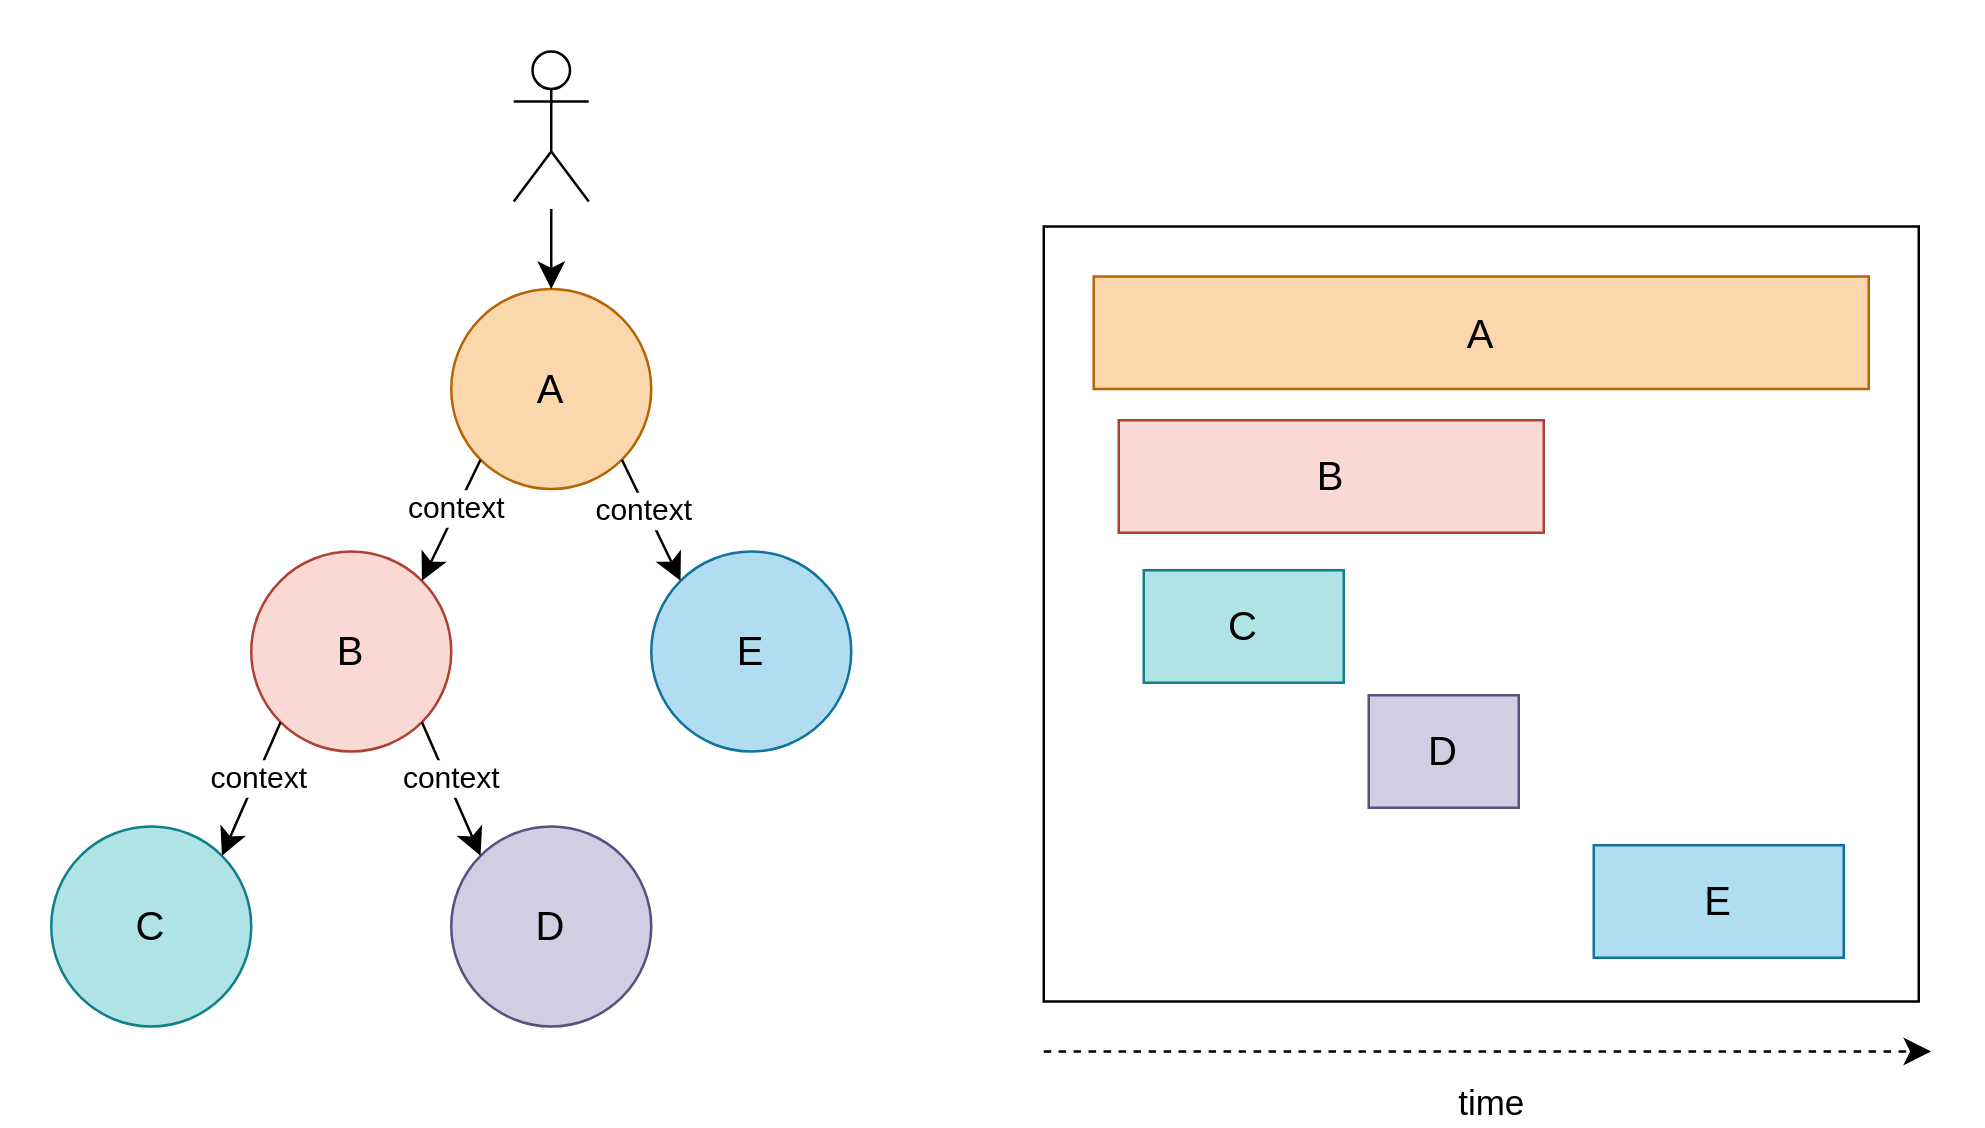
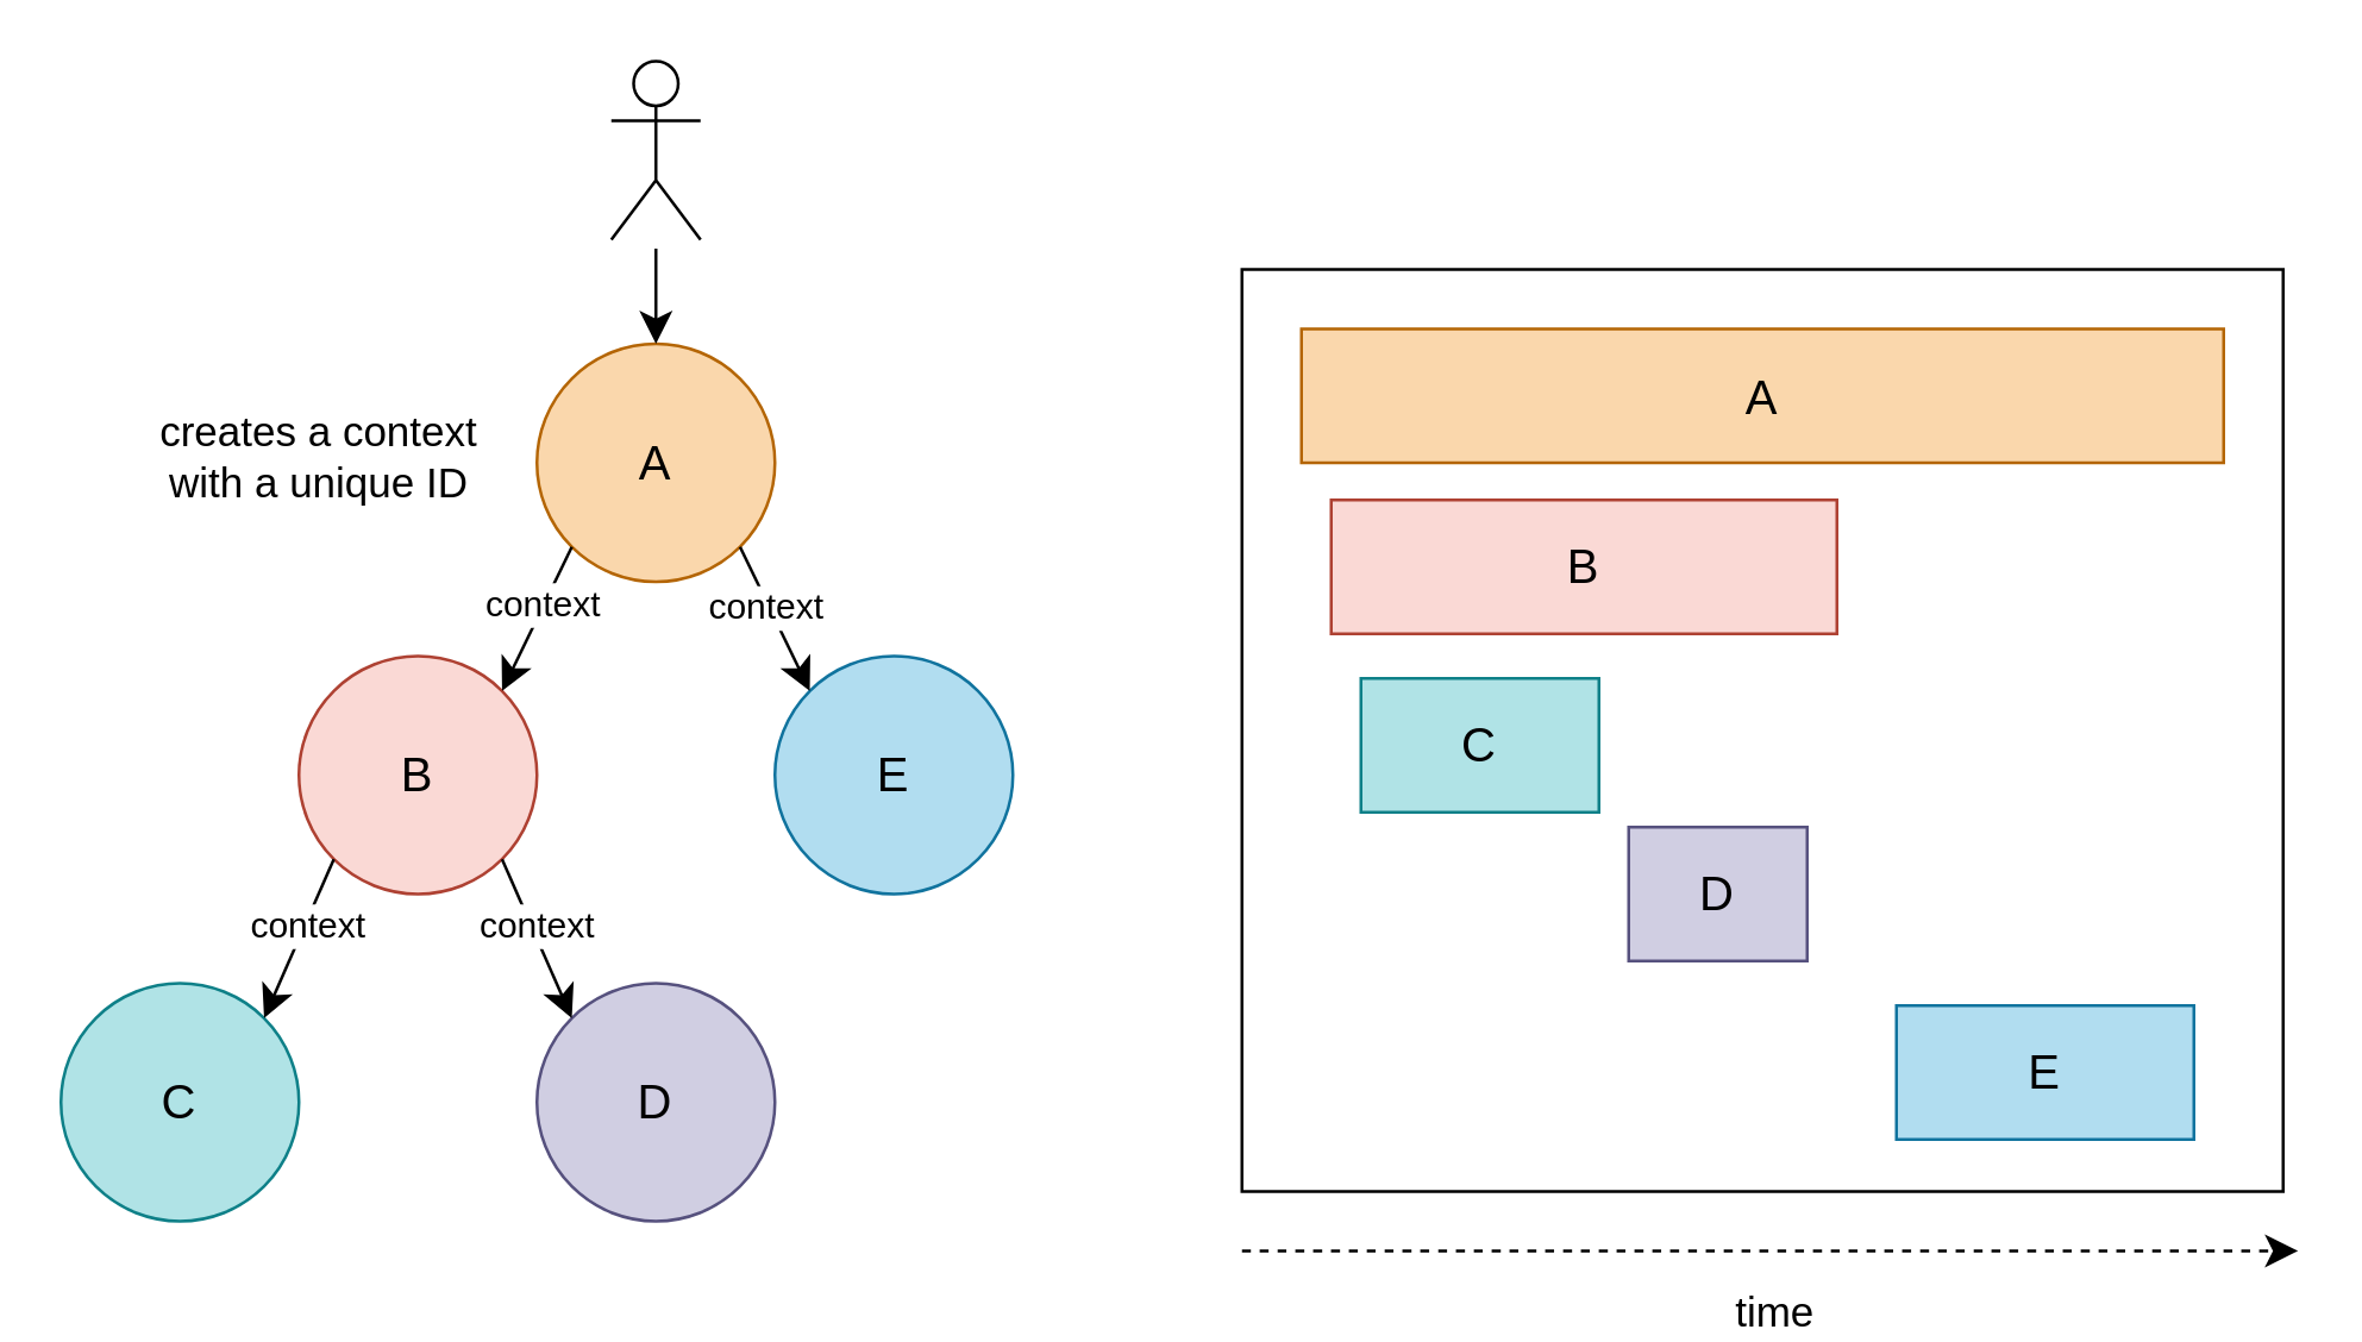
  <mxCell id="0" />
  <mxCell id="1" parent="0" />
  <mxCell id="2" value="" style="rounded=0;whiteSpace=wrap;html=1;fillColor=none;" vertex="1" parent="1"><mxGeometry x="417" y="90" width="350" height="310" as="geometry" /></mxCell>
  <mxCell id="3" value="B" style="ellipse;whiteSpace=wrap;html=1;aspect=fixed;fontSize=16;fillColor=#fad9d5;strokeColor=#ae4132;" vertex="1" parent="1"><mxGeometry x="100" y="220" width="80" height="80" as="geometry" /></mxCell>
  <mxCell id="4" value="A" style="ellipse;whiteSpace=wrap;html=1;aspect=fixed;fontSize=16;fillColor=#fad7ac;strokeColor=#b46504;" vertex="1" parent="1"><mxGeometry x="180" y="115" width="80" height="80" as="geometry" /></mxCell>
  <mxCell id="5" value="E" style="ellipse;whiteSpace=wrap;html=1;aspect=fixed;fontSize=16;fillColor=#b1ddf0;strokeColor=#10739e;" vertex="1" parent="1"><mxGeometry x="260" y="220" width="80" height="80" as="geometry" /></mxCell>
  <mxCell id="6" value="C" style="ellipse;whiteSpace=wrap;html=1;aspect=fixed;fontSize=16;fillColor=#b0e3e6;strokeColor=#0e8088;" vertex="1" parent="1"><mxGeometry x="20" y="330" width="80" height="80" as="geometry" /></mxCell>
  <mxCell id="7" value="D" style="ellipse;whiteSpace=wrap;html=1;aspect=fixed;fontSize=16;fillColor=#d0cee2;strokeColor=#56517e;" vertex="1" parent="1"><mxGeometry x="180" y="330" width="80" height="80" as="geometry" /></mxCell>
  <mxCell id="8" value="" style="endArrow=classic;html=1;rounded=0;fontSize=12;startSize=8;endSize=8;curved=1;entryX=0.5;entryY=0;entryDx=0;entryDy=0;" edge="1" parent="1" target="4"><mxGeometry width="50" height="50" relative="1" as="geometry"><mxPoint x="220" y="83" as="sourcePoint" /><mxPoint x="272" y="236" as="targetPoint" /></mxGeometry></mxCell>
  <mxCell id="9" value="" style="endArrow=classic;html=1;rounded=0;fontSize=12;startSize=8;endSize=8;curved=1;entryX=1;entryY=0;entryDx=0;entryDy=0;exitX=0;exitY=1;exitDx=0;exitDy=0;" edge="1" parent="1" source="4" target="3"><mxGeometry width="50" height="50" relative="1" as="geometry"><mxPoint x="230" y="69" as="sourcePoint" /><mxPoint x="230" y="125" as="targetPoint" /></mxGeometry></mxCell>
  <mxCell id="10" value="context" style="edgeLabel;html=1;align=center;verticalAlign=middle;resizable=0;points=[];fontSize=12;" vertex="1" connectable="0" parent="9"><mxGeometry x="-0.167" y="-1" relative="1" as="geometry"><mxPoint as="offset" /></mxGeometry></mxCell>
  <mxCell id="11" value="" style="endArrow=classic;html=1;rounded=0;fontSize=12;startSize=8;endSize=8;curved=1;entryX=0;entryY=0;entryDx=0;entryDy=0;exitX=1;exitY=1;exitDx=0;exitDy=0;" edge="1" parent="1" source="4" target="5"><mxGeometry width="50" height="50" relative="1" as="geometry"><mxPoint x="202" y="193" as="sourcePoint" /><mxPoint x="178" y="248" as="targetPoint" /></mxGeometry></mxCell>
  <mxCell id="12" value="context" style="edgeLabel;html=1;align=center;verticalAlign=middle;resizable=0;points=[];fontSize=12;" vertex="1" connectable="0" parent="11"><mxGeometry x="-0.182" y="-2" relative="1" as="geometry"><mxPoint as="offset" /></mxGeometry></mxCell>
  <mxCell id="13" value="" style="endArrow=classic;html=1;rounded=0;fontSize=12;startSize=8;endSize=8;curved=1;entryX=0;entryY=0;entryDx=0;entryDy=0;exitX=1;exitY=1;exitDx=0;exitDy=0;" edge="1" parent="1" source="3" target="7"><mxGeometry width="50" height="50" relative="1" as="geometry"><mxPoint x="202" y="193" as="sourcePoint" /><mxPoint x="178" y="248" as="targetPoint" /></mxGeometry></mxCell>
  <mxCell id="14" value="context" style="edgeLabel;html=1;align=center;verticalAlign=middle;resizable=0;points=[];fontSize=12;" vertex="1" connectable="0" parent="13"><mxGeometry x="-0.126" y="2" relative="1" as="geometry"><mxPoint x="-1" as="offset" /></mxGeometry></mxCell>
  <mxCell id="15" value="" style="endArrow=classic;html=1;rounded=0;fontSize=12;startSize=8;endSize=8;curved=1;entryX=1;entryY=0;entryDx=0;entryDy=0;exitX=0;exitY=1;exitDx=0;exitDy=0;" edge="1" parent="1" source="3" target="6"><mxGeometry width="50" height="50" relative="1" as="geometry"><mxPoint x="178" y="304" as="sourcePoint" /><mxPoint x="202" y="359" as="targetPoint" /></mxGeometry></mxCell>
  <mxCell id="16" value="context" style="edgeLabel;html=1;align=center;verticalAlign=middle;resizable=0;points=[];fontSize=12;" vertex="1" connectable="0" parent="15"><mxGeometry x="-0.184" relative="1" as="geometry"><mxPoint as="offset" /></mxGeometry></mxCell>
  <mxCell id="17" value="" style="endArrow=classic;html=1;rounded=0;fontSize=12;startSize=8;endSize=8;curved=1;dashed=1;" edge="1" parent="1"><mxGeometry width="50" height="50" relative="1" as="geometry"><mxPoint x="417" y="420" as="sourcePoint" /><mxPoint x="772" y="420" as="targetPoint" /></mxGeometry></mxCell>
  <mxCell id="18" value="time" style="edgeLabel;html=1;align=center;verticalAlign=middle;resizable=0;points=[];fontSize=14;" vertex="1" connectable="0" parent="17"><mxGeometry x="-0.188" y="-1" relative="1" as="geometry"><mxPoint x="34" y="19" as="offset" /></mxGeometry></mxCell>
  <mxCell id="19" value="A" style="rounded=0;whiteSpace=wrap;html=1;fillColor=#fad7ac;strokeColor=#b46504;fontSize=16;" vertex="1" parent="1"><mxGeometry x="437" y="110" width="310" height="45" as="geometry" /></mxCell>
  <mxCell id="20" value="B" style="rounded=0;whiteSpace=wrap;html=1;fillColor=#fad9d5;strokeColor=#ae4132;fontSize=16;" vertex="1" parent="1"><mxGeometry x="447" y="167.5" width="170" height="45" as="geometry" /></mxCell>
  <mxCell id="21" value="C" style="rounded=0;whiteSpace=wrap;html=1;fillColor=#b0e3e6;strokeColor=#0e8088;fontSize=16;" vertex="1" parent="1"><mxGeometry x="457" y="227.5" width="80" height="45" as="geometry" /></mxCell>
  <mxCell id="22" value="D" style="rounded=0;whiteSpace=wrap;html=1;fillColor=#d0cee2;strokeColor=#56517e;fontSize=16;" vertex="1" parent="1"><mxGeometry x="547" y="277.5" width="60" height="45" as="geometry" /></mxCell>
  <mxCell id="23" value="E" style="rounded=0;whiteSpace=wrap;html=1;fillColor=#b1ddf0;strokeColor=#10739e;fontSize=16;" vertex="1" parent="1"><mxGeometry x="637" y="337.5" width="100" height="45" as="geometry" /></mxCell>
  <mxCell id="24" value="" style="shape=umlActor;verticalLabelPosition=bottom;verticalAlign=top;html=1;outlineConnect=0;" vertex="1" parent="1"><mxGeometry x="205" y="20" width="30" height="60" as="geometry" /></mxCell>
+ <mxCell id="25" value="creates a context with a unique ID" style="text;html=1;align=center;verticalAlign=middle;whiteSpace=wrap;rounded=0;fontSize=14;" vertex="1" parent="1"><mxGeometry x="47" y="137.5" width="120" height="30" as="geometry" /></mxCell>
